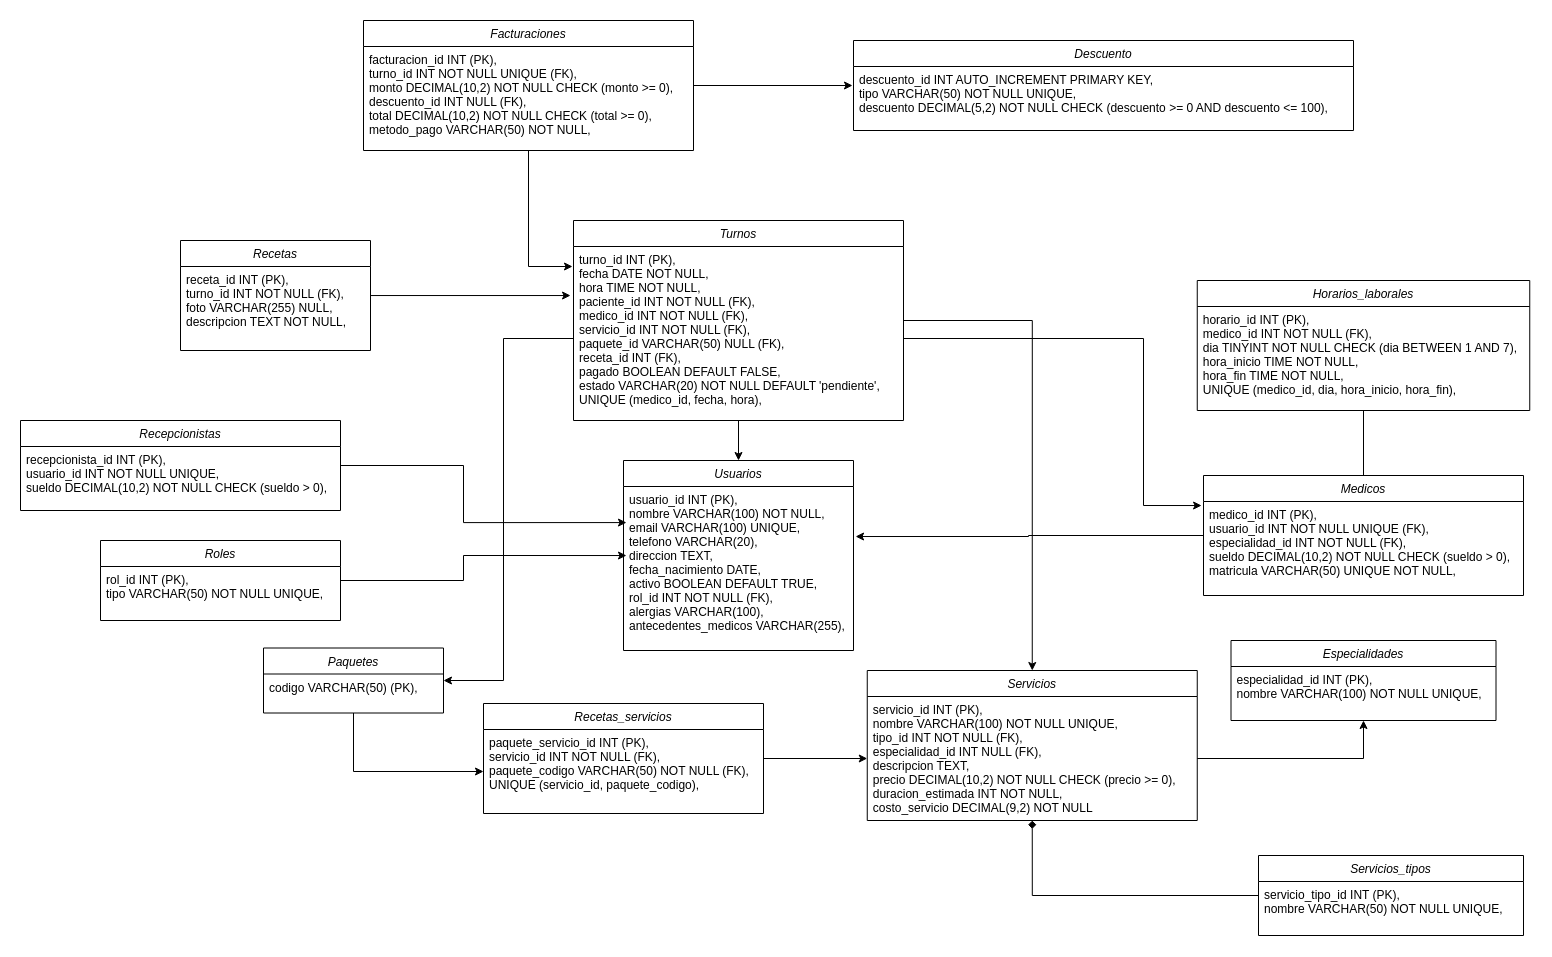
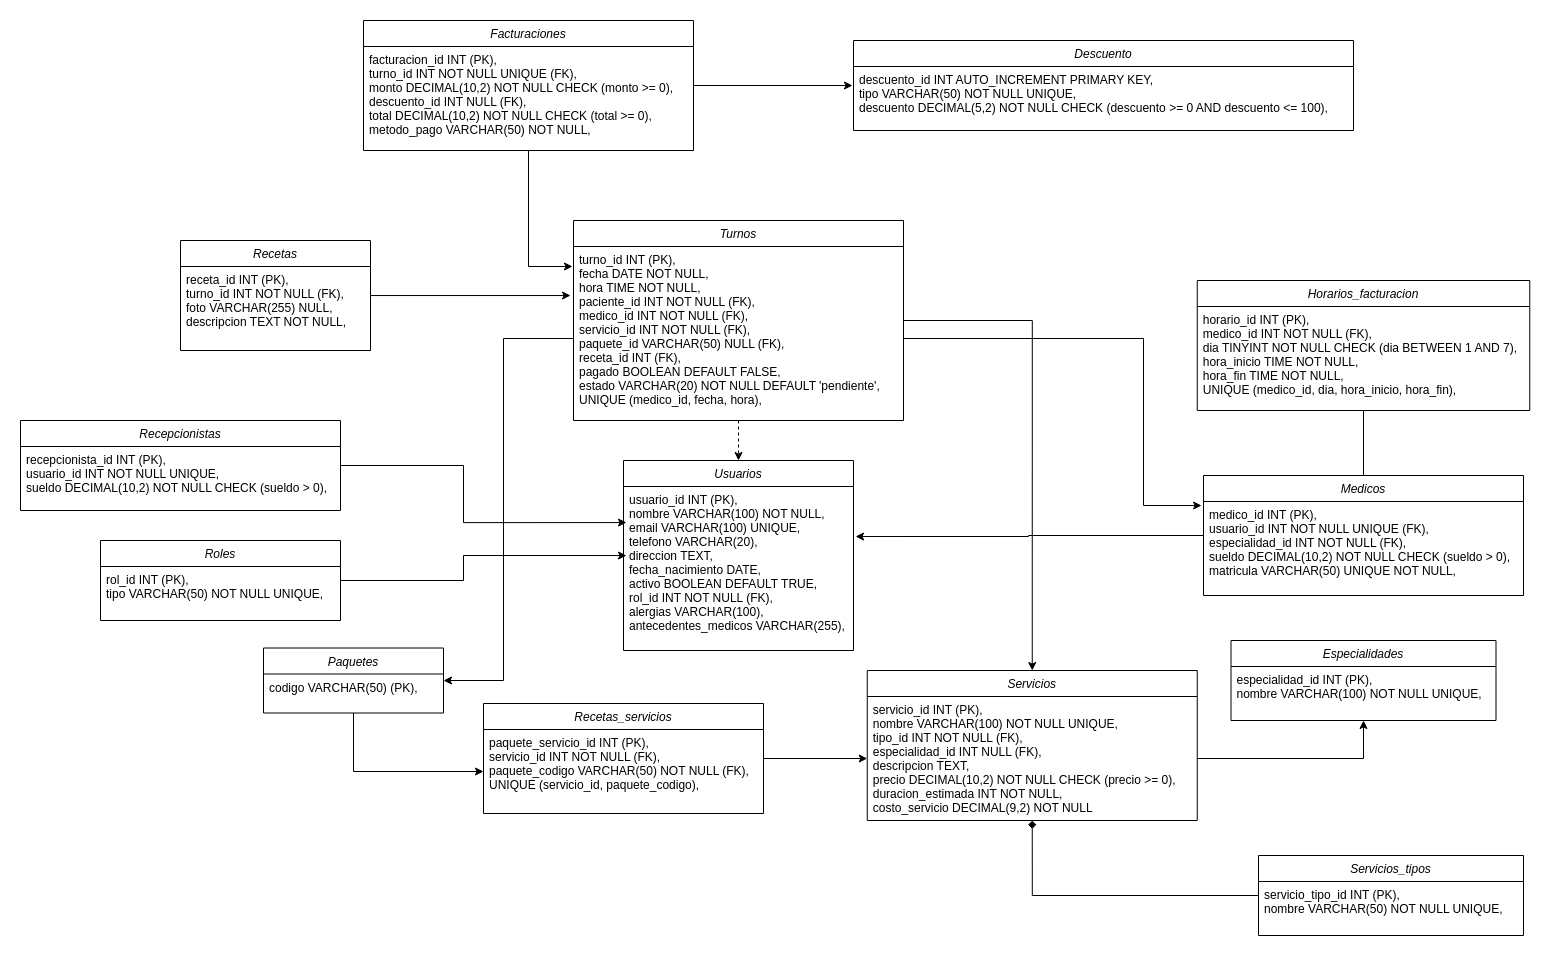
  <mxCell id="0" />
  <mxCell id="1" parent="0" />
  <mxCell id="2" value="Roles" style="swimlane;fontStyle=2;align=center;verticalAlign=top;childLayout=stackLayout;horizontal=1;startSize=26;horizontalStack=0;resizeParent=1;resizeLast=0;collapsible=1;marginBottom=0;rounded=0;shadow=0;strokeWidth=1;" parent="1" vertex="1"><mxGeometry x="100" y="540" width="240" height="80" as="geometry"><mxRectangle x="230" y="140" width="160" height="26" as="alternateBounds" /></mxGeometry></mxCell>
  <mxCell id="3" value="rol_id INT (PK),&#10;tipo VARCHAR(50) NOT NULL UNIQUE," style="text;align=left;verticalAlign=top;spacingLeft=4;spacingRight=4;overflow=hidden;rotatable=0;points=[[0,0.5],[1,0.5]];portConstraint=eastwest;" parent="2" vertex="1"><mxGeometry y="26" width="240" height="54" as="geometry" /></mxCell>
  <mxCell id="4" value="Usuarios" style="swimlane;fontStyle=2;align=center;verticalAlign=top;childLayout=stackLayout;horizontal=1;startSize=26;horizontalStack=0;resizeParent=1;resizeLast=0;collapsible=1;marginBottom=0;rounded=0;shadow=0;strokeWidth=1;" parent="1" vertex="1"><mxGeometry x="623" y="460" width="230" height="190" as="geometry"><mxRectangle x="230" y="140" width="160" height="26" as="alternateBounds" /></mxGeometry></mxCell>
  <mxCell id="5" value="usuario_id INT (PK),&#10;nombre VARCHAR(100) NOT NULL,&#10;email VARCHAR(100) UNIQUE,&#10;telefono VARCHAR(20),&#10;direccion TEXT,&#10;fecha_nacimiento DATE,&#10;activo BOOLEAN DEFAULT TRUE,&#10;rol_id INT NOT NULL (FK),&#10;alergias VARCHAR(100),&#10;antecedentes_medicos VARCHAR(255),&#10;" style="text;align=left;verticalAlign=top;spacingLeft=4;spacingRight=4;overflow=hidden;rotatable=0;points=[[0,0.5],[1,0.5]];portConstraint=eastwest;" parent="4" vertex="1"><mxGeometry y="26" width="230" height="164" as="geometry" /></mxCell>
  <mxCell id="6" style="edgeStyle=orthogonalEdgeStyle;rounded=0;orthogonalLoop=1;jettySize=auto;html=1;entryX=0.013;entryY=0.421;entryDx=0;entryDy=0;entryPerimeter=0;" parent="1" source="2" target="5" edge="1"><mxGeometry relative="1" as="geometry"><Array as="points"><mxPoint x="463" y="580" /><mxPoint x="463" y="555" /></Array></mxGeometry></mxCell>
  <mxCell id="7" value="Especialidades" style="swimlane;fontStyle=2;align=center;verticalAlign=top;childLayout=stackLayout;horizontal=1;startSize=26;horizontalStack=0;resizeParent=1;resizeLast=0;collapsible=1;marginBottom=0;rounded=0;shadow=0;strokeWidth=1;" parent="1" vertex="1"><mxGeometry x="1230.5" y="640" width="265" height="80" as="geometry"><mxRectangle x="230" y="140" width="160" height="26" as="alternateBounds" /></mxGeometry></mxCell>
  <mxCell id="8" value="especialidad_id INT (PK),&#10;nombre VARCHAR(100) NOT NULL UNIQUE," style="text;align=left;verticalAlign=top;spacingLeft=4;spacingRight=4;overflow=hidden;rotatable=0;points=[[0,0.5],[1,0.5]];portConstraint=eastwest;" parent="7" vertex="1"><mxGeometry y="26" width="265" height="54" as="geometry" /></mxCell>
  <mxCell id="9" style="edgeStyle=orthogonalEdgeStyle;rounded=0;orthogonalLoop=1;jettySize=auto;html=1;entryX=0.5;entryY=1;entryDx=0;entryDy=0;endArrow=none;" parent="1" source="10" target="12" edge="1"><mxGeometry relative="1" as="geometry" /></mxCell>
  <mxCell id="10" value="Medicos" style="swimlane;fontStyle=2;align=center;verticalAlign=top;childLayout=stackLayout;horizontal=1;startSize=26;horizontalStack=0;resizeParent=1;resizeLast=0;collapsible=1;marginBottom=0;rounded=0;shadow=0;strokeWidth=1;" parent="1" vertex="1"><mxGeometry x="1203" y="475" width="320" height="120" as="geometry"><mxRectangle x="230" y="140" width="160" height="26" as="alternateBounds" /></mxGeometry></mxCell>
  <mxCell id="11" value="medico_id INT (PK),&#10;usuario_id INT NOT NULL UNIQUE (FK),&#10;especialidad_id INT NOT NULL (FK),&#10;sueldo DECIMAL(10,2) NOT NULL CHECK (sueldo &gt; 0),&#10;matricula VARCHAR(50) UNIQUE NOT NULL," style="text;align=left;verticalAlign=top;spacingLeft=4;spacingRight=4;overflow=hidden;rotatable=0;points=[[0,0.5],[1,0.5]];portConstraint=eastwest;" parent="10" vertex="1"><mxGeometry y="26" width="320" height="94" as="geometry" /></mxCell>
- <mxCell id="12" value="Horarios_laborales" style="swimlane;fontStyle=2;align=center;verticalAlign=top;childLayout=stackLayout;horizontal=1;startSize=26;horizontalStack=0;resizeParent=1;resizeLast=0;collapsible=1;marginBottom=0;rounded=0;shadow=0;strokeWidth=1;" parent="1" vertex="1"><mxGeometry x="1196.75" y="280" width="332.5" height="130" as="geometry"><mxRectangle x="230" y="140" width="160" height="26" as="alternateBounds" /></mxGeometry></mxCell>
+ <mxCell id="12" value="Horarios_facturacion" style="swimlane;fontStyle=2;align=center;verticalAlign=top;childLayout=stackLayout;horizontal=1;startSize=26;horizontalStack=0;resizeParent=1;resizeLast=0;collapsible=1;marginBottom=0;rounded=0;shadow=0;strokeWidth=1;" parent="1" vertex="1"><mxGeometry x="1196.75" y="280" width="332.5" height="130" as="geometry"><mxRectangle x="230" y="140" width="160" height="26" as="alternateBounds" /></mxGeometry></mxCell>
  <mxCell id="13" value="horario_id INT (PK),&#10;medico_id INT NOT NULL (FK),&#10;dia TINYINT NOT NULL CHECK (dia BETWEEN 1 AND 7),&#10;hora_inicio TIME NOT NULL,&#10;hora_fin TIME NOT NULL,&#10;UNIQUE (medico_id, dia, hora_inicio, hora_fin)," style="text;align=left;verticalAlign=top;spacingLeft=4;spacingRight=4;overflow=hidden;rotatable=0;points=[[0,0.5],[1,0.5]];portConstraint=eastwest;" parent="12" vertex="1"><mxGeometry y="26" width="332.5" height="104" as="geometry" /></mxCell>
  <mxCell id="14" style="edgeStyle=orthogonalEdgeStyle;rounded=0;orthogonalLoop=1;jettySize=auto;html=1;entryX=0.5;entryY=1;entryDx=0;entryDy=0;endArrow=diamond;" parent="1" source="15" target="17" edge="1"><mxGeometry relative="1" as="geometry" /></mxCell>
  <mxCell id="15" value="Servicios_tipos " style="swimlane;fontStyle=2;align=center;verticalAlign=top;childLayout=stackLayout;horizontal=1;startSize=26;horizontalStack=0;resizeParent=1;resizeLast=0;collapsible=1;marginBottom=0;rounded=0;shadow=0;strokeWidth=1;" parent="1" vertex="1"><mxGeometry x="1258" y="855" width="265" height="80" as="geometry"><mxRectangle x="230" y="140" width="160" height="26" as="alternateBounds" /></mxGeometry></mxCell>
  <mxCell id="16" value="servicio_tipo_id INT (PK),&#10;nombre VARCHAR(50) NOT NULL UNIQUE," style="text;align=left;verticalAlign=top;spacingLeft=4;spacingRight=4;overflow=hidden;rotatable=0;points=[[0,0.5],[1,0.5]];portConstraint=eastwest;" parent="15" vertex="1"><mxGeometry y="26" width="265" height="54" as="geometry" /></mxCell>
  <mxCell id="17" value="Servicios" style="swimlane;fontStyle=2;align=center;verticalAlign=top;childLayout=stackLayout;horizontal=1;startSize=26;horizontalStack=0;resizeParent=1;resizeLast=0;collapsible=1;marginBottom=0;rounded=0;shadow=0;strokeWidth=1;" parent="1" vertex="1"><mxGeometry x="866.75" y="670" width="330" height="150" as="geometry"><mxRectangle x="230" y="140" width="160" height="26" as="alternateBounds" /></mxGeometry></mxCell>
  <mxCell id="18" value="servicio_id INT (PK),&#10;nombre VARCHAR(100) NOT NULL UNIQUE,&#10;tipo_id INT NOT NULL (FK),&#10;especialidad_id INT NULL (FK),&#10;descripcion TEXT,&#10;precio DECIMAL(10,2) NOT NULL CHECK (precio &gt;= 0),&#10;duracion_estimada INT NOT NULL,&#10;costo_servicio DECIMAL(9,2) NOT NULL" style="text;align=left;verticalAlign=top;spacingLeft=4;spacingRight=4;overflow=hidden;rotatable=0;points=[[0,0.5],[1,0.5]];portConstraint=eastwest;" parent="17" vertex="1"><mxGeometry y="26" width="330" height="124" as="geometry" /></mxCell>
  <mxCell id="19" style="edgeStyle=orthogonalEdgeStyle;rounded=0;orthogonalLoop=1;jettySize=auto;html=1;entryX=0.5;entryY=1;entryDx=0;entryDy=0;" parent="1" source="18" target="7" edge="1"><mxGeometry relative="1" as="geometry" /></mxCell>
  <mxCell id="20" style="edgeStyle=orthogonalEdgeStyle;rounded=0;orthogonalLoop=1;jettySize=auto;html=1;entryX=0;entryY=0.5;entryDx=0;entryDy=0;" parent="1" source="21" target="25" edge="1"><mxGeometry relative="1" as="geometry" /></mxCell>
  <mxCell id="21" value="Paquetes" style="swimlane;fontStyle=2;align=center;verticalAlign=top;childLayout=stackLayout;horizontal=1;startSize=26;horizontalStack=0;resizeParent=1;resizeLast=0;collapsible=1;marginBottom=0;rounded=0;shadow=0;strokeWidth=1;" parent="1" vertex="1"><mxGeometry x="263" y="647.5" width="180" height="65" as="geometry"><mxRectangle x="230" y="140" width="160" height="26" as="alternateBounds" /></mxGeometry></mxCell>
  <mxCell id="22" value="codigo VARCHAR(50) (PK)," style="text;align=left;verticalAlign=top;spacingLeft=4;spacingRight=4;overflow=hidden;rotatable=0;points=[[0,0.5],[1,0.5]];portConstraint=eastwest;" parent="21" vertex="1"><mxGeometry y="26" width="180" height="34" as="geometry" /></mxCell>
  <mxCell id="23" style="edgeStyle=orthogonalEdgeStyle;rounded=0;orthogonalLoop=1;jettySize=auto;html=1;entryX=0;entryY=0.5;entryDx=0;entryDy=0;" parent="1" source="24" target="18" edge="1"><mxGeometry relative="1" as="geometry" /></mxCell>
  <mxCell id="24" value="Recetas_servicios" style="swimlane;fontStyle=2;align=center;verticalAlign=top;childLayout=stackLayout;horizontal=1;startSize=26;horizontalStack=0;resizeParent=1;resizeLast=0;collapsible=1;marginBottom=0;rounded=0;shadow=0;strokeWidth=1;" parent="1" vertex="1"><mxGeometry x="483" y="703" width="280" height="110" as="geometry"><mxRectangle x="230" y="140" width="160" height="26" as="alternateBounds" /></mxGeometry></mxCell>
  <mxCell id="25" value="paquete_servicio_id INT (PK),&#10;servicio_id INT NOT NULL (FK),&#10;paquete_codigo VARCHAR(50) NOT NULL (FK),&#10;UNIQUE (servicio_id, paquete_codigo)," style="text;align=left;verticalAlign=top;spacingLeft=4;spacingRight=4;overflow=hidden;rotatable=0;points=[[0,0.5],[1,0.5]];portConstraint=eastwest;" parent="24" vertex="1"><mxGeometry y="26" width="280" height="84" as="geometry" /></mxCell>
- <mxCell id="26" style="edgeStyle=orthogonalEdgeStyle;rounded=0;orthogonalLoop=1;jettySize=auto;html=1;entryX=0.5;entryY=0;entryDx=0;entryDy=0;" parent="1" source="27" target="4" edge="1"><mxGeometry relative="1" as="geometry" /></mxCell>
+ <mxCell id="26" style="edgeStyle=orthogonalEdgeStyle;rounded=0;orthogonalLoop=1;jettySize=auto;html=1;entryX=0.5;entryY=0;entryDx=0;entryDy=0;dashed=1;" parent="1" source="27" target="4" edge="1"><mxGeometry relative="1" as="geometry" /></mxCell>
  <mxCell id="27" value="Turnos" style="swimlane;fontStyle=2;align=center;verticalAlign=top;childLayout=stackLayout;horizontal=1;startSize=26;horizontalStack=0;resizeParent=1;resizeLast=0;collapsible=1;marginBottom=0;rounded=0;shadow=0;strokeWidth=1;" parent="1" vertex="1"><mxGeometry x="573" y="220" width="330" height="200" as="geometry"><mxRectangle x="230" y="140" width="160" height="26" as="alternateBounds" /></mxGeometry></mxCell>
  <mxCell id="28" value="turno_id INT (PK),&#10;fecha DATE NOT NULL,&#10;hora TIME NOT NULL,&#10;paciente_id INT NOT NULL (FK),&#10;medico_id INT NOT NULL (FK),&#10;servicio_id INT NOT NULL (FK),&#10;paquete_id VARCHAR(50) NULL (FK),&#10;receta_id INT (FK),&#10;pagado BOOLEAN DEFAULT FALSE,&#10;estado VARCHAR(20) NOT NULL DEFAULT 'pendiente',&#10;UNIQUE (medico_id, fecha, hora)," style="text;align=left;verticalAlign=top;spacingLeft=4;spacingRight=4;overflow=hidden;rotatable=0;points=[[0,0.5],[1,0.5]];portConstraint=eastwest;" parent="27" vertex="1"><mxGeometry y="26" width="330" height="164" as="geometry" /></mxCell>
  <mxCell id="29" style="edgeStyle=orthogonalEdgeStyle;rounded=0;orthogonalLoop=1;jettySize=auto;html=1;entryX=-0.006;entryY=0.043;entryDx=0;entryDy=0;entryPerimeter=0;" parent="1" source="28" target="11" edge="1"><mxGeometry relative="1" as="geometry"><Array as="points"><mxPoint x="1143" y="338" /><mxPoint x="1143" y="505" /></Array></mxGeometry></mxCell>
  <mxCell id="30" style="edgeStyle=orthogonalEdgeStyle;rounded=0;orthogonalLoop=1;jettySize=auto;html=1;entryX=0.5;entryY=0;entryDx=0;entryDy=0;" parent="1" source="28" target="17" edge="1"><mxGeometry relative="1" as="geometry"><Array as="points"><mxPoint x="1032" y="320" /></Array></mxGeometry></mxCell>
  <mxCell id="31" style="edgeStyle=orthogonalEdgeStyle;rounded=0;orthogonalLoop=1;jettySize=auto;html=1;entryX=1.009;entryY=0.305;entryDx=0;entryDy=0;entryPerimeter=0;" parent="1" source="10" target="5" edge="1"><mxGeometry relative="1" as="geometry" /></mxCell>
  <mxCell id="32" style="edgeStyle=orthogonalEdgeStyle;rounded=0;orthogonalLoop=1;jettySize=auto;html=1;" parent="1" source="28" edge="1"><mxGeometry relative="1" as="geometry"><mxPoint x="443" y="680" as="targetPoint" /><Array as="points"><mxPoint x="503" y="338" /><mxPoint x="503" y="680" /><mxPoint x="443" y="680" /></Array></mxGeometry></mxCell>
  <mxCell id="33" value="Descuento" style="swimlane;fontStyle=2;align=center;verticalAlign=top;childLayout=stackLayout;horizontal=1;startSize=26;horizontalStack=0;resizeParent=1;resizeLast=0;collapsible=1;marginBottom=0;rounded=0;shadow=0;strokeWidth=1;" parent="1" vertex="1"><mxGeometry x="853" y="40" width="500" height="90" as="geometry"><mxRectangle x="230" y="140" width="160" height="26" as="alternateBounds" /></mxGeometry></mxCell>
  <mxCell id="34" value="descuento_id INT AUTO_INCREMENT PRIMARY KEY,&#10;tipo VARCHAR(50) NOT NULL UNIQUE,&#10;descuento DECIMAL(5,2) NOT NULL CHECK (descuento &gt;= 0 AND descuento &lt;= 100)," style="text;align=left;verticalAlign=top;spacingLeft=4;spacingRight=4;overflow=hidden;rotatable=0;points=[[0,0.5],[1,0.5]];portConstraint=eastwest;" parent="33" vertex="1"><mxGeometry y="26" width="500" height="64" as="geometry" /></mxCell>
  <mxCell id="35" value="Facturaciones" style="swimlane;fontStyle=2;align=center;verticalAlign=top;childLayout=stackLayout;horizontal=1;startSize=26;horizontalStack=0;resizeParent=1;resizeLast=0;collapsible=1;marginBottom=0;rounded=0;shadow=0;strokeWidth=1;" parent="1" vertex="1"><mxGeometry x="363" y="20" width="330" height="130" as="geometry"><mxRectangle x="230" y="140" width="160" height="26" as="alternateBounds" /></mxGeometry></mxCell>
  <mxCell id="36" value="facturacion_id INT (PK),&#10;turno_id INT NOT NULL UNIQUE (FK),&#10;monto DECIMAL(10,2) NOT NULL CHECK (monto &gt;= 0),&#10;descuento_id INT NULL (FK),&#10;total DECIMAL(10,2) NOT NULL CHECK (total &gt;= 0),&#10;metodo_pago VARCHAR(50) NOT NULL," style="text;align=left;verticalAlign=top;spacingLeft=4;spacingRight=4;overflow=hidden;rotatable=0;points=[[0,0.5],[1,0.5]];portConstraint=eastwest;" parent="35" vertex="1"><mxGeometry y="26" width="330" height="104" as="geometry" /></mxCell>
  <mxCell id="37" style="edgeStyle=orthogonalEdgeStyle;rounded=0;orthogonalLoop=1;jettySize=auto;html=1;entryX=-0.003;entryY=0.122;entryDx=0;entryDy=0;entryPerimeter=0;" parent="1" source="35" target="28" edge="1"><mxGeometry relative="1" as="geometry" /></mxCell>
  <mxCell id="38" style="edgeStyle=orthogonalEdgeStyle;rounded=0;orthogonalLoop=1;jettySize=auto;html=1;entryX=-0.002;entryY=0.297;entryDx=0;entryDy=0;entryPerimeter=0;" parent="1" source="35" target="34" edge="1"><mxGeometry relative="1" as="geometry" /></mxCell>
  <mxCell id="39" value="Recetas" style="swimlane;fontStyle=2;align=center;verticalAlign=top;childLayout=stackLayout;horizontal=1;startSize=26;horizontalStack=0;resizeParent=1;resizeLast=0;collapsible=1;marginBottom=0;rounded=0;shadow=0;strokeWidth=1;" parent="1" vertex="1"><mxGeometry x="180" y="240" width="190" height="110" as="geometry"><mxRectangle x="230" y="140" width="160" height="26" as="alternateBounds" /></mxGeometry></mxCell>
  <mxCell id="40" value="receta_id INT (PK),&#10;turno_id INT NOT NULL (FK),&#10;foto VARCHAR(255) NULL,&#10;descripcion TEXT NOT NULL," style="text;align=left;verticalAlign=top;spacingLeft=4;spacingRight=4;overflow=hidden;rotatable=0;points=[[0,0.5],[1,0.5]];portConstraint=eastwest;" parent="39" vertex="1"><mxGeometry y="26" width="190" height="84" as="geometry" /></mxCell>
  <mxCell id="41" style="edgeStyle=orthogonalEdgeStyle;rounded=0;orthogonalLoop=1;jettySize=auto;html=1;entryX=-0.009;entryY=0.299;entryDx=0;entryDy=0;entryPerimeter=0;" parent="1" source="39" target="28" edge="1"><mxGeometry relative="1" as="geometry" /></mxCell>
  <mxCell id="42" value="Recepcionistas" style="swimlane;fontStyle=2;align=center;verticalAlign=top;childLayout=stackLayout;horizontal=1;startSize=26;horizontalStack=0;resizeParent=1;resizeLast=0;collapsible=1;marginBottom=0;rounded=0;shadow=0;strokeWidth=1;" parent="1" vertex="1"><mxGeometry x="20" y="420" width="320" height="90" as="geometry"><mxRectangle x="230" y="140" width="160" height="26" as="alternateBounds" /></mxGeometry></mxCell>
  <mxCell id="43" value="recepcionista_id INT (PK),&#10;usuario_id INT NOT NULL UNIQUE,&#10;sueldo DECIMAL(10,2) NOT NULL CHECK (sueldo &gt; 0)," style="text;align=left;verticalAlign=top;spacingLeft=4;spacingRight=4;overflow=hidden;rotatable=0;points=[[0,0.5],[1,0.5]];portConstraint=eastwest;" parent="42" vertex="1"><mxGeometry y="26" width="320" height="64" as="geometry" /></mxCell>
  <mxCell id="44" style="edgeStyle=orthogonalEdgeStyle;rounded=0;orthogonalLoop=1;jettySize=auto;html=1;entryX=0.013;entryY=0.22;entryDx=0;entryDy=0;entryPerimeter=0;" parent="1" source="42" target="5" edge="1"><mxGeometry relative="1" as="geometry"><Array as="points"><mxPoint x="463" y="465" /><mxPoint x="463" y="522" /></Array></mxGeometry></mxCell>
